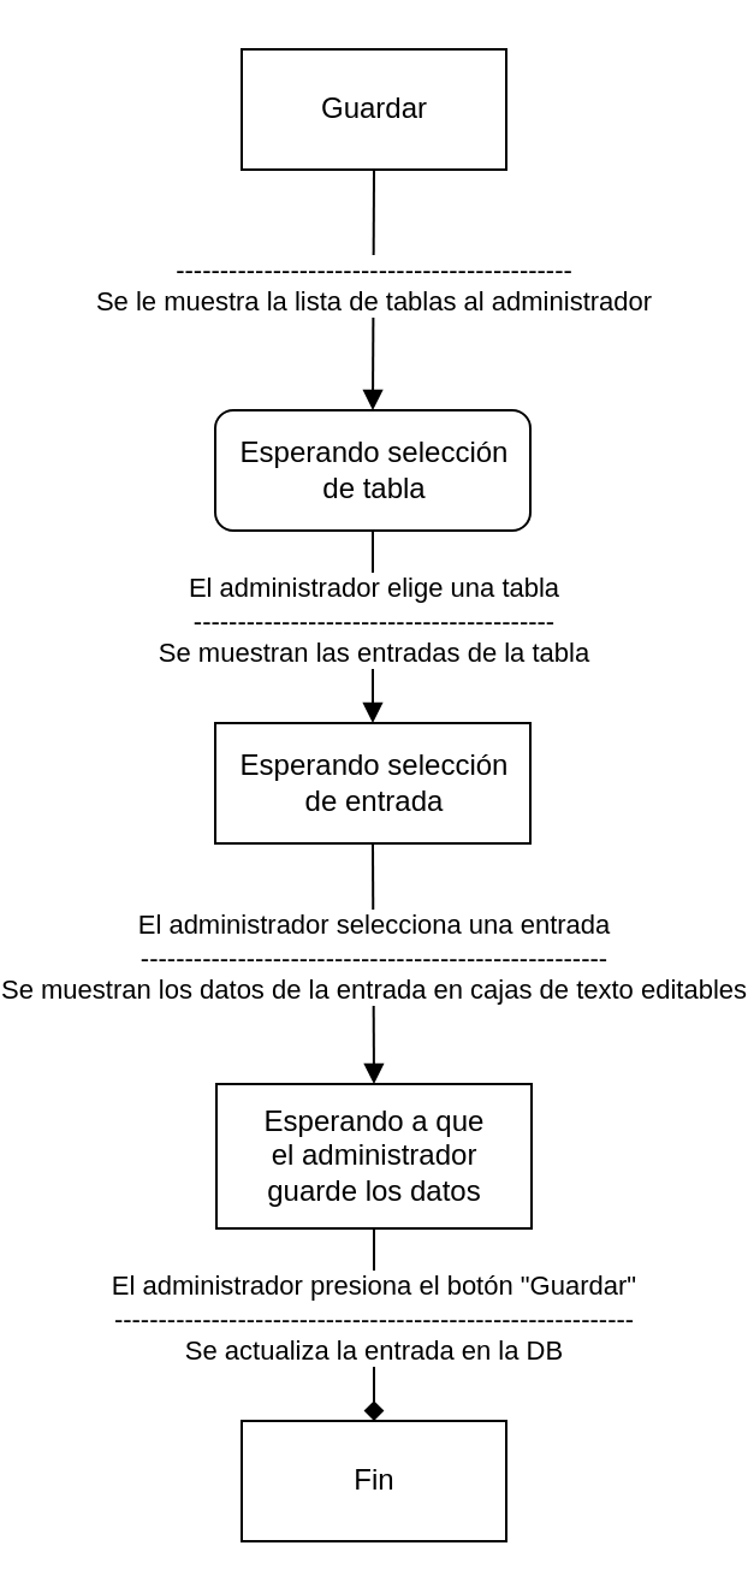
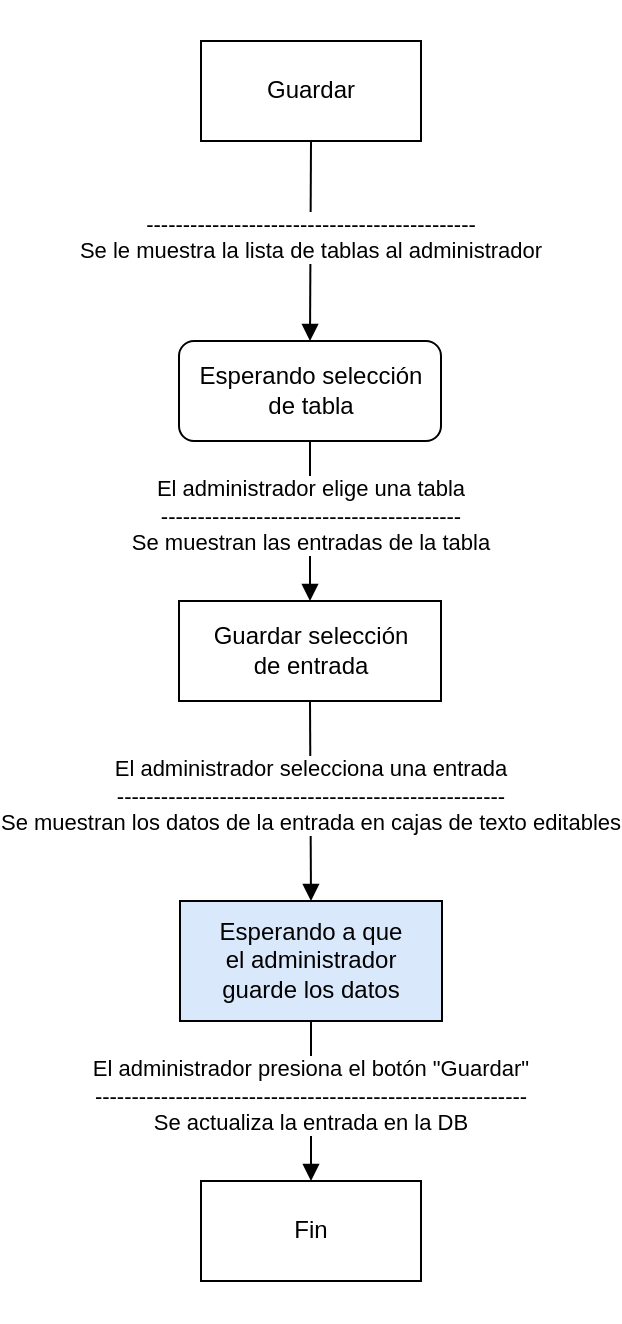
  <mxCell id="0" />
  <mxCell id="1" parent="0" />
  <mxCell id="2" value="---------------------------------------------&lt;br&gt;Se le muestra la lista de tablas al administrador" style="html=1;verticalAlign=bottom;endArrow=block;rounded=0;entryX=0.5;entryY=0;entryDx=0;entryDy=0;" edge="1" parent="1" target="4"><mxGeometry x="0.273" width="80" relative="1" as="geometry"><mxPoint x="86" y="70" as="sourcePoint" /><mxPoint x="85.5" y="180" as="targetPoint" /><mxPoint as="offset" /></mxGeometry></mxCell>
  <mxCell id="3" value="Guardar" style="html=1;" vertex="1" parent="1"><mxGeometry x="31" y="20" width="110" height="50" as="geometry" /></mxCell>
  <mxCell id="4" value="Esperando selección&lt;br&gt;de tabla" style="html=1;rounded=1;" vertex="1" parent="1"><mxGeometry x="20" y="170" width="131" height="50" as="geometry" /></mxCell>
- <mxCell id="5" value="Esperando selección&lt;br&gt;de entrada" style="html=1;" vertex="1" parent="1"><mxGeometry x="20" y="300" width="131" height="50" as="geometry" /></mxCell>
+ <mxCell id="5" value="Guardar selección&lt;br&gt;de entrada" style="html=1;" vertex="1" parent="1"><mxGeometry x="20" y="300" width="131" height="50" as="geometry" /></mxCell>
  <mxCell id="6" value="El administrador elige una tabla&lt;br&gt;-----------------------------------------&lt;br&gt;Se muestran las entradas de la tabla" style="html=1;verticalAlign=bottom;endArrow=block;rounded=0;exitX=0.5;exitY=1;exitDx=0;exitDy=0;entryX=0.5;entryY=0;entryDx=0;entryDy=0;" edge="1" parent="1" source="4" target="5"><mxGeometry x="0.5" width="80" relative="1" as="geometry"><mxPoint x="72" y="450" as="sourcePoint" /><mxPoint x="152" y="450" as="targetPoint" /><mxPoint as="offset" /></mxGeometry></mxCell>
- <mxCell id="7" value="Esperando a que&lt;br&gt;el administrador&lt;br&gt;guarde los datos" style="html=1;" vertex="1" parent="1"><mxGeometry x="20.5" y="450" width="131" height="60" as="geometry" /></mxCell>
+ <mxCell id="7" value="Esperando a que&lt;br&gt;el administrador&lt;br&gt;guarde los datos" style="html=1;fillColor=#dae8fc;" vertex="1" parent="1"><mxGeometry x="20.5" y="450" width="131" height="60" as="geometry" /></mxCell>
  <mxCell id="8" value="El administrador selecciona una entrada&lt;br&gt;-----------------------------------------------------&lt;br&gt;Se muestran los datos de la entrada en cajas de texto editables" style="html=1;verticalAlign=bottom;endArrow=block;rounded=0;exitX=0.5;exitY=1;exitDx=0;exitDy=0;entryX=0.5;entryY=0;entryDx=0;entryDy=0;" edge="1" parent="1" source="5" target="7"><mxGeometry x="0.4" width="80" relative="1" as="geometry"><mxPoint x="102" y="390" as="sourcePoint" /><mxPoint x="86" y="420" as="targetPoint" /><mxPoint as="offset" /></mxGeometry></mxCell>
  <mxCell id="9" value="Fin" style="html=1;" vertex="1" parent="1"><mxGeometry x="31" y="590" width="110" height="50" as="geometry" /></mxCell>
- <mxCell id="10" value="El administrador presiona el botón &quot;Guardar&quot;&lt;br&gt;-----------------------------------------------------------&lt;br&gt;Se actualiza la entrada en la DB" style="html=1;verticalAlign=bottom;endArrow=diamond;rounded=0;exitX=0.5;exitY=1;exitDx=0;exitDy=0;entryX=0.5;entryY=0;entryDx=0;entryDy=0;" edge="1" parent="1" source="7" target="9"><mxGeometry x="0.5" width="80" relative="1" as="geometry"><mxPoint x="32" y="550" as="sourcePoint" /><mxPoint x="112" y="550" as="targetPoint" /><mxPoint as="offset" /></mxGeometry></mxCell>
+ <mxCell id="10" value="El administrador presiona el botón &quot;Guardar&quot;&lt;br&gt;-----------------------------------------------------------&lt;br&gt;Se actualiza la entrada en la DB" style="html=1;verticalAlign=bottom;endArrow=block;rounded=0;exitX=0.5;exitY=1;exitDx=0;exitDy=0;entryX=0.5;entryY=0;entryDx=0;entryDy=0;" edge="1" parent="1" source="7" target="9"><mxGeometry x="0.5" width="80" relative="1" as="geometry"><mxPoint x="32" y="550" as="sourcePoint" /><mxPoint x="112" y="550" as="targetPoint" /><mxPoint as="offset" /></mxGeometry></mxCell>
